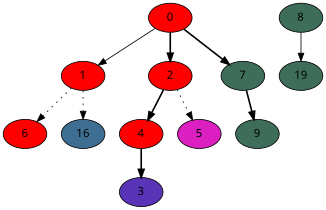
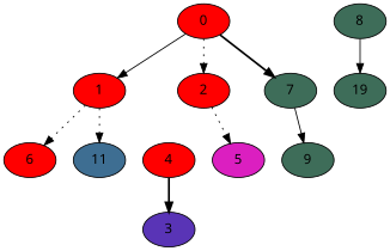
  digraph {
    fontname="Noto Sans"
    node [fillcolor="1.0 1.0 1.0" fontname="Noto Sans" style=filled]
    edge [fontname="Noto Sans" style=dotted]
    0
    1
    2
    7 [fillcolor="0.42857142857142855 0.42857142857142855 0.42857142857142855"]
    6
-   11 [fillcolor="0.5714285714285714 0.5714285714285714 0.5714285714285714" label=16]
+   11 [fillcolor="0.5714285714285714 0.5714285714285714 0.5714285714285714"]
    4
    5 [fillcolor="0.8571428571428571 0.8571428571428571 0.8571428571428571"]
    9 [fillcolor="0.42857142857142855 0.42857142857142855 0.42857142857142855"]
    3 [fillcolor="0.7142857142857143 0.7142857142857143 0.7142857142857143"]
    8 [fillcolor="0.42857142857142855 0.42857142857142855 0.42857142857142855"]
    n12 [fillcolor="0.42857142857142855 0.42857142857142855 0.42857142857142855" label=19]
    0 -> 1 [style=solid]
-   0 -> 2 [style=bold]
+   0 -> 2
    0 -> 7 [style=bold]
    1 -> 6
    1 -> 11
-   2 -> 4 [style=bold]
    2 -> 5
-   7 -> 9 [style=bold]
+   7 -> 9 [style=solid]
    4 -> 3 [style=bold]
    8 -> n12 [style=solid]
  }
